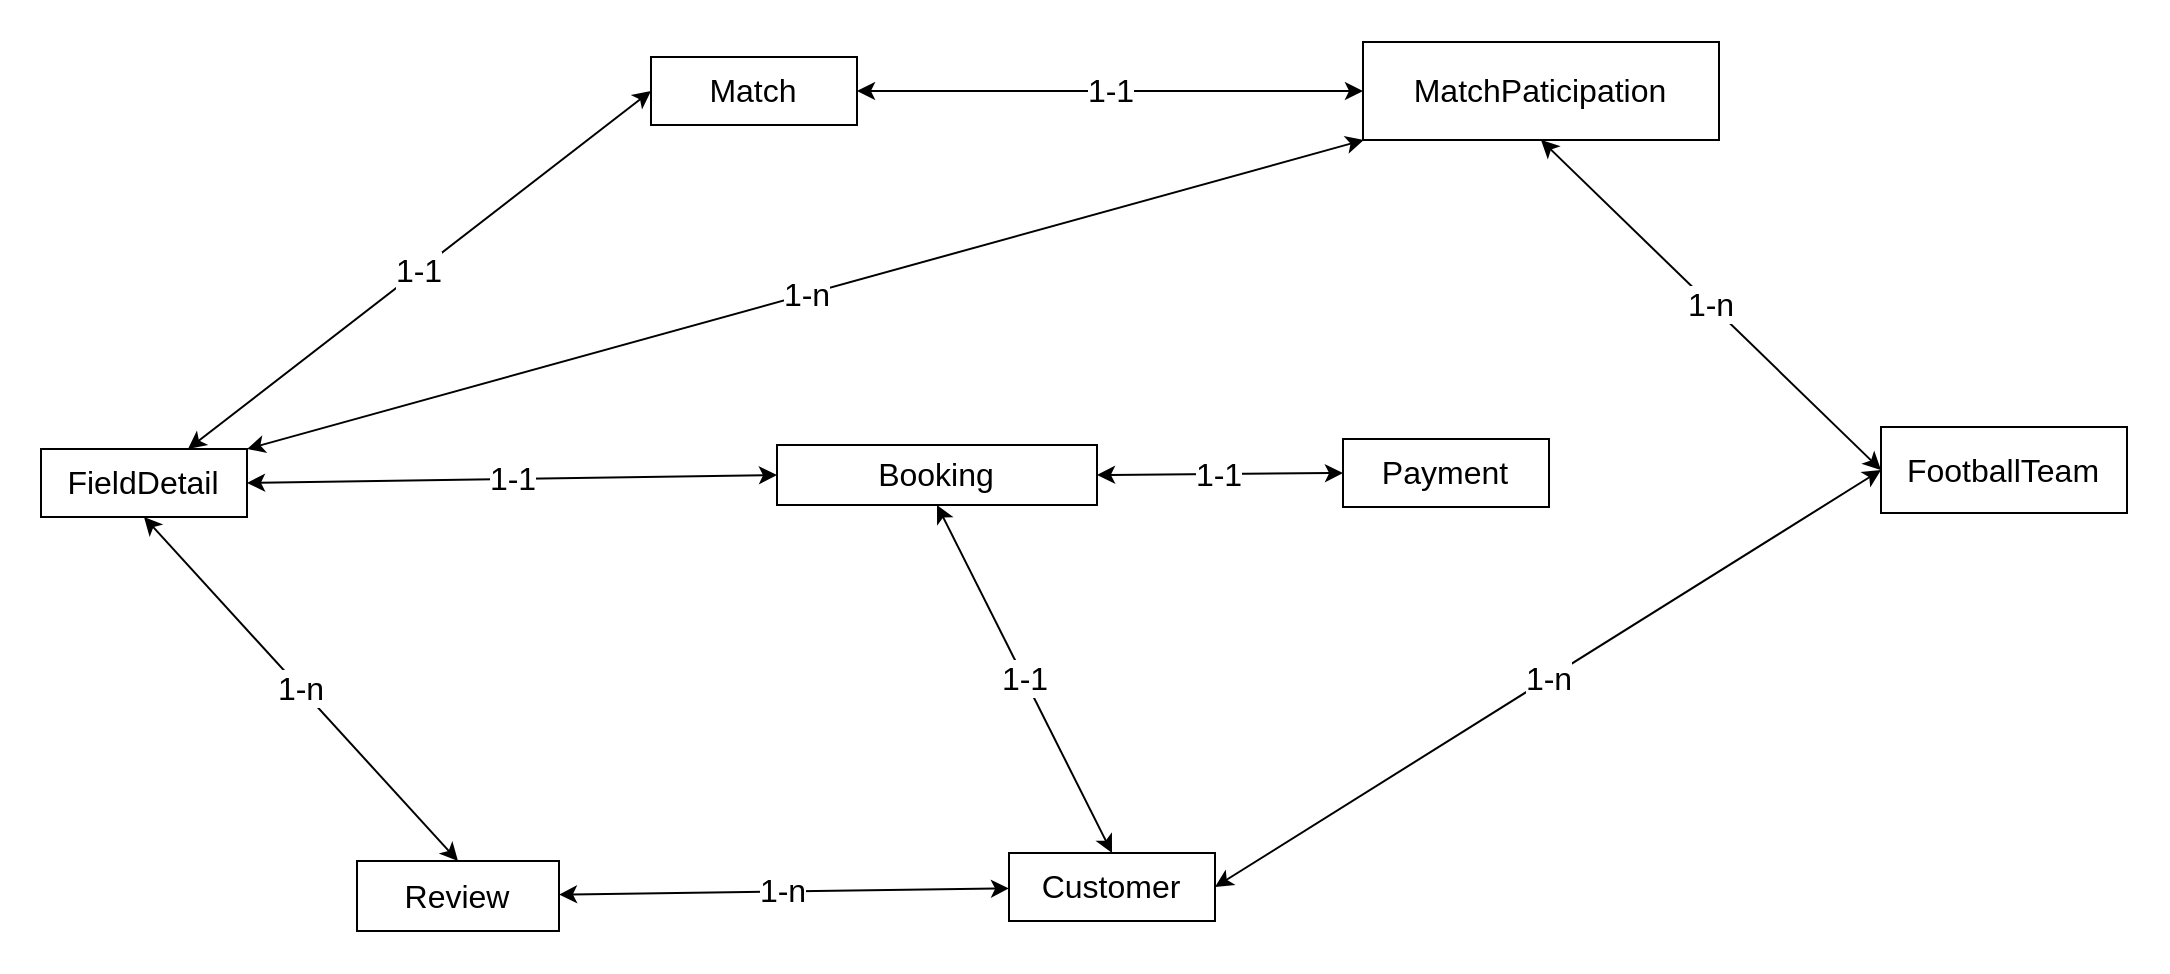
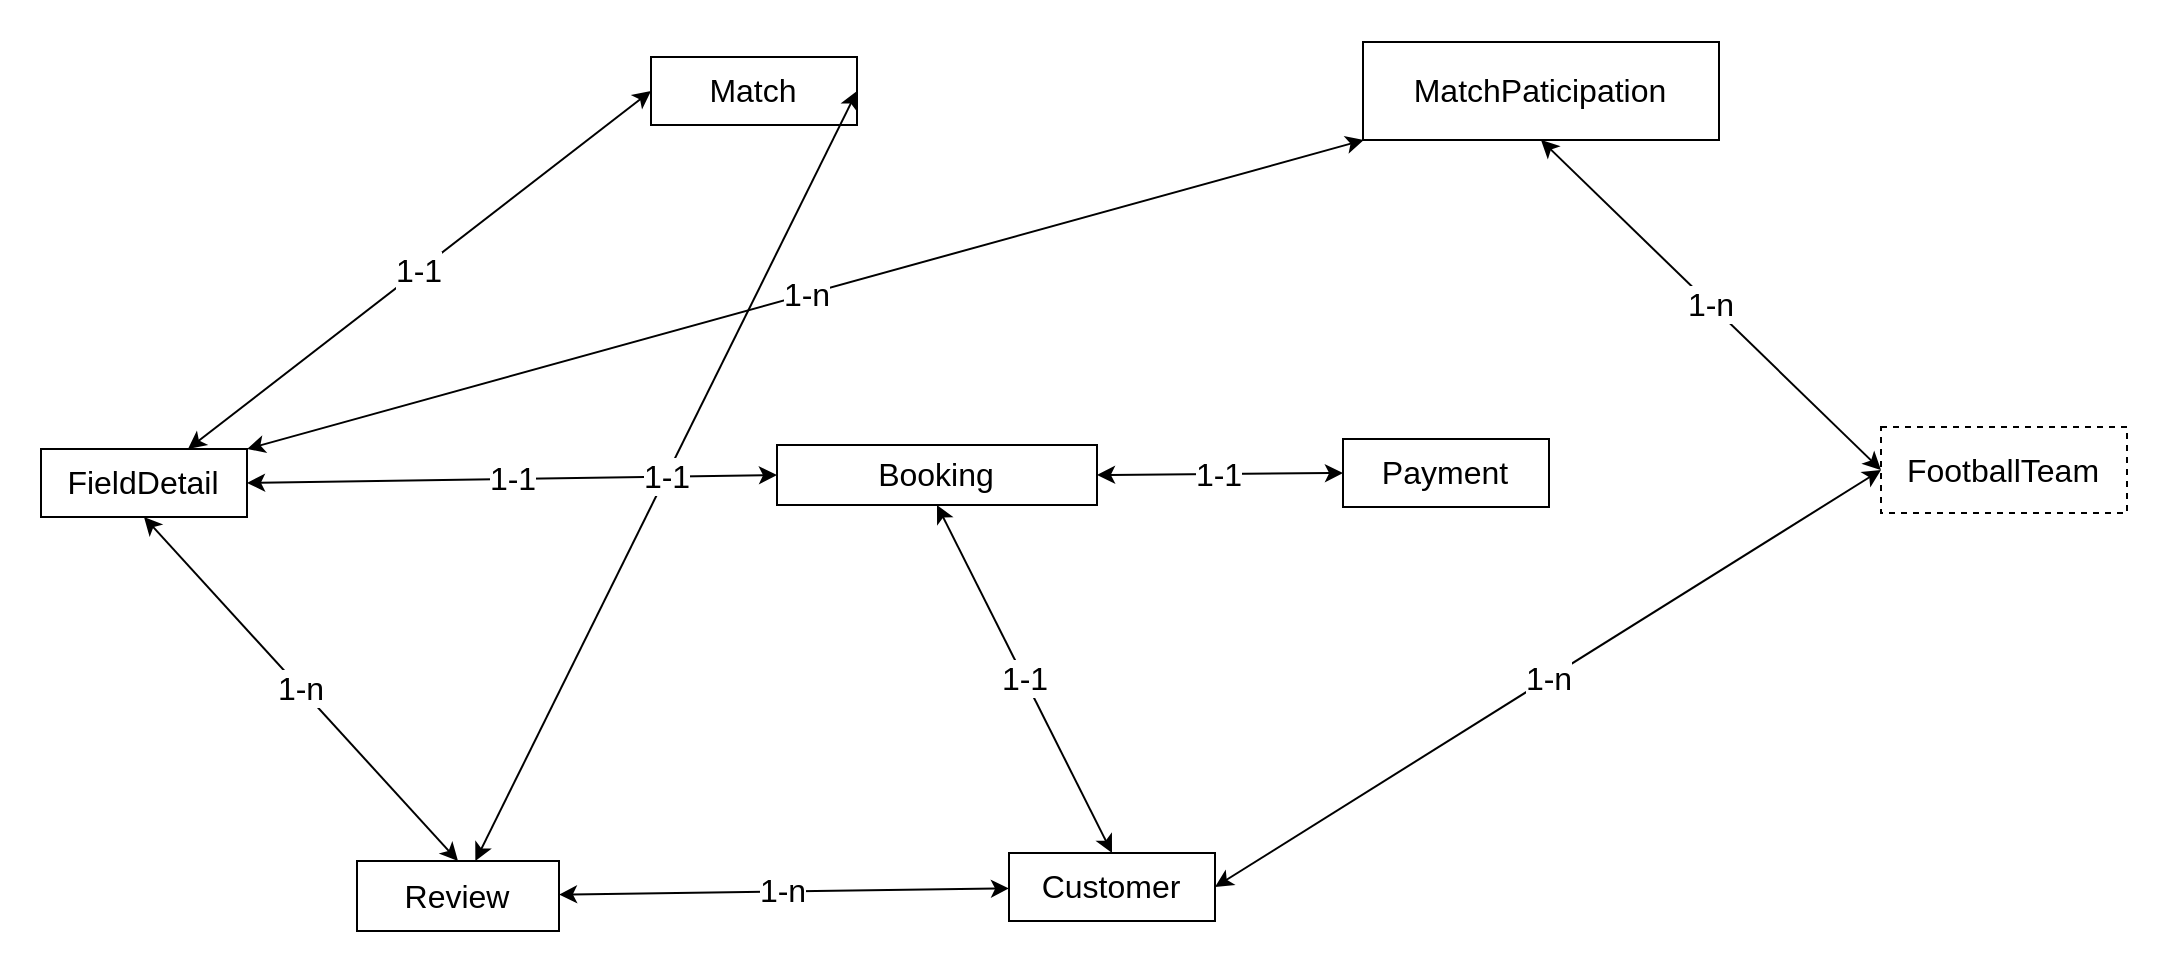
  <mxCell id="0" />
  <mxCell id="1" parent="0" />
  <mxCell id="2" value="&lt;font style=&quot;font-size: 16px;&quot;&gt;Review&lt;/font&gt;" style="rounded=0;whiteSpace=wrap;html=1;" vertex="1" parent="1"><mxGeometry x="178" y="430" width="101" height="35" as="geometry" /></mxCell>
  <mxCell id="3" value="&lt;font style=&quot;font-size: 16px;&quot;&gt;Payment&lt;/font&gt;" style="rounded=0;whiteSpace=wrap;html=1;" vertex="1" parent="1"><mxGeometry x="671" y="219" width="103" height="34" as="geometry" /></mxCell>
  <mxCell id="4" value="&lt;font style=&quot;font-size: 16px;&quot;&gt;MatchPaticipation&lt;/font&gt;" style="rounded=0;whiteSpace=wrap;html=1;" vertex="1" parent="1"><mxGeometry x="681" y="20.5" width="178" height="49" as="geometry" /></mxCell>
  <mxCell id="5" value="&lt;font style=&quot;font-size: 16px;&quot;&gt;Match&lt;/font&gt;" style="rounded=0;whiteSpace=wrap;html=1;" vertex="1" parent="1"><mxGeometry x="325" y="28" width="103" height="34" as="geometry" /></mxCell>
- <mxCell id="6" value="&lt;font style=&quot;font-size: 16px;&quot;&gt;FootballTeam&lt;/font&gt;" style="rounded=0;whiteSpace=wrap;html=1;" vertex="1" parent="1"><mxGeometry x="940" y="213" width="123" height="43" as="geometry" /></mxCell>
+ <mxCell id="6" value="&lt;font style=&quot;font-size: 16px;&quot;&gt;FootballTeam&lt;/font&gt;" style="rounded=0;whiteSpace=wrap;html=1;dashed=1;" vertex="1" parent="1"><mxGeometry x="940" y="213" width="123" height="43" as="geometry" /></mxCell>
  <mxCell id="7" value="&lt;font style=&quot;font-size: 16px;&quot;&gt;Booking&lt;/font&gt;" style="rounded=0;whiteSpace=wrap;html=1;" vertex="1" parent="1"><mxGeometry x="388" y="222" width="160" height="30" as="geometry" /></mxCell>
  <mxCell id="8" value="&lt;font style=&quot;font-size: 16px;&quot;&gt;FieldDetail&lt;/font&gt;" style="rounded=0;whiteSpace=wrap;html=1;" vertex="1" parent="1"><mxGeometry x="20" y="224" width="103" height="34" as="geometry" /></mxCell>
  <mxCell id="9" value="&lt;font style=&quot;font-size: 16px;&quot;&gt;Customer&lt;/font&gt;" style="rounded=0;whiteSpace=wrap;html=1;" vertex="1" parent="1"><mxGeometry x="504" y="426" width="103" height="34" as="geometry" /></mxCell>
  <mxCell id="10" value="1-n" style="endArrow=classic;startArrow=classic;html=1;rounded=0;fontSize=16;" edge="1" parent="1" source="9" target="2"><mxGeometry width="50" height="50" relative="1" as="geometry"><mxPoint x="467" y="368" as="sourcePoint" /><mxPoint x="517" y="318" as="targetPoint" /></mxGeometry></mxCell>
  <mxCell id="11" value="1-1" style="endArrow=classic;startArrow=classic;html=1;rounded=0;fontSize=16;entryX=0;entryY=0.5;entryDx=0;entryDy=0;exitX=1;exitY=0.5;exitDx=0;exitDy=0;" edge="1" parent="1" source="8" target="7"><mxGeometry width="50" height="50" relative="1" as="geometry"><mxPoint x="465" y="222" as="sourcePoint" /><mxPoint x="426.5" y="382" as="targetPoint" /></mxGeometry></mxCell>
  <mxCell id="12" style="edgeStyle=orthogonalEdgeStyle;rounded=0;orthogonalLoop=1;jettySize=auto;html=1;exitX=0.5;exitY=1;exitDx=0;exitDy=0;fontSize=16;" edge="1" parent="1" source="3" target="3"><mxGeometry relative="1" as="geometry" /></mxCell>
  <mxCell id="13" value="1-1" style="endArrow=classic;startArrow=classic;html=1;rounded=0;fontSize=16;entryX=1;entryY=0.5;entryDx=0;entryDy=0;exitX=0;exitY=0.5;exitDx=0;exitDy=0;" edge="1" parent="1" source="3" target="7"><mxGeometry width="50" height="50" relative="1" as="geometry"><mxPoint x="840" y="108" as="sourcePoint" /><mxPoint x="703" y="112" as="targetPoint" /></mxGeometry></mxCell>
  <mxCell id="14" style="edgeStyle=orthogonalEdgeStyle;rounded=0;orthogonalLoop=1;jettySize=auto;html=1;exitX=0.5;exitY=1;exitDx=0;exitDy=0;fontSize=16;" edge="1" parent="1" source="9" target="9"><mxGeometry relative="1" as="geometry" /></mxCell>
  <mxCell id="15" value="1-1" style="endArrow=classic;startArrow=classic;html=1;rounded=0;fontSize=16;entryX=0.5;entryY=1;entryDx=0;entryDy=0;exitX=0.5;exitY=0;exitDx=0;exitDy=0;" edge="1" parent="1" source="9" target="7"><mxGeometry width="50" height="50" relative="1" as="geometry"><mxPoint x="476" y="231" as="sourcePoint" /><mxPoint x="610" y="122" as="targetPoint" /></mxGeometry></mxCell>
  <mxCell id="16" value="1-n" style="endArrow=classic;startArrow=classic;html=1;rounded=0;fontSize=16;exitX=0;exitY=0.5;exitDx=0;exitDy=0;entryX=1;entryY=0.5;entryDx=0;entryDy=0;" edge="1" parent="1" source="6" target="9"><mxGeometry width="50" height="50" relative="1" as="geometry"><mxPoint x="467" y="368" as="sourcePoint" /><mxPoint x="517" y="318" as="targetPoint" /></mxGeometry></mxCell>
  <mxCell id="17" value="1-n" style="endArrow=classic;startArrow=classic;html=1;rounded=0;fontSize=16;exitX=0;exitY=0.5;exitDx=0;exitDy=0;entryX=0.5;entryY=1;entryDx=0;entryDy=0;" edge="1" parent="1" source="6" target="4"><mxGeometry width="50" height="50" relative="1" as="geometry"><mxPoint x="864" y="392.5" as="sourcePoint" /><mxPoint x="661" y="397" as="targetPoint" /></mxGeometry></mxCell>
  <mxCell id="18" value="1-1" style="endArrow=classic;startArrow=classic;html=1;rounded=0;fontSize=16;entryX=0;entryY=0.5;entryDx=0;entryDy=0;" edge="1" parent="1" source="8" target="5"><mxGeometry width="50" height="50" relative="1" as="geometry"><mxPoint x="81.5" y="232" as="sourcePoint" /><mxPoint x="218.5" y="380" as="targetPoint" /></mxGeometry></mxCell>
- <mxCell id="19" value="1-1" style="endArrow=classic;startArrow=classic;html=1;rounded=0;fontSize=16;entryX=0;entryY=0.5;entryDx=0;entryDy=0;exitX=1;exitY=0.5;exitDx=0;exitDy=0;" edge="1" parent="1" source="5" target="4"><mxGeometry width="50" height="50" relative="1" as="geometry"><mxPoint x="108.434" y="198" as="sourcePoint" /><mxPoint x="335" y="55" as="targetPoint" /></mxGeometry></mxCell>
+ <mxCell id="19" value="1-1" style="endArrow=classic;startArrow=classic;html=1;rounded=0;fontSize=16;exitX=1;exitY=0.5;exitDx=0;exitDy=0;" edge="1" parent="1" source="5" target="2"><mxGeometry width="50" height="50" relative="1" as="geometry"><mxPoint x="108.434" y="198" as="sourcePoint" /><mxPoint x="335" y="55" as="targetPoint" /></mxGeometry></mxCell>
  <mxCell id="20" value="1-n" style="endArrow=classic;startArrow=classic;html=1;rounded=0;fontSize=16;entryX=0.5;entryY=0;entryDx=0;entryDy=0;exitX=0.5;exitY=1;exitDx=0;exitDy=0;" edge="1" parent="1" source="8" target="2"><mxGeometry width="50" height="50" relative="1" as="geometry"><mxPoint x="133" y="215" as="sourcePoint" /><mxPoint x="393" y="215" as="targetPoint" /></mxGeometry></mxCell>
  <mxCell id="21" value="1-n" style="endArrow=classic;startArrow=classic;html=1;rounded=0;fontSize=16;exitX=1;exitY=0;exitDx=0;exitDy=0;" edge="1" parent="1" source="8" target="4"><mxGeometry width="50" height="50" relative="1" as="geometry"><mxPoint x="103.487" y="234" as="sourcePoint" /><mxPoint x="335" y="55" as="targetPoint" /></mxGeometry></mxCell>
